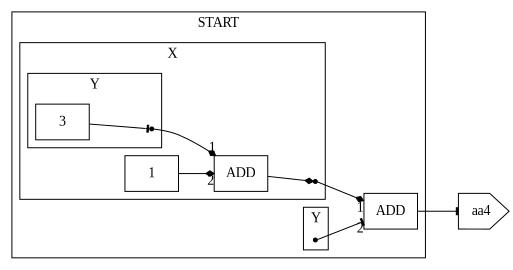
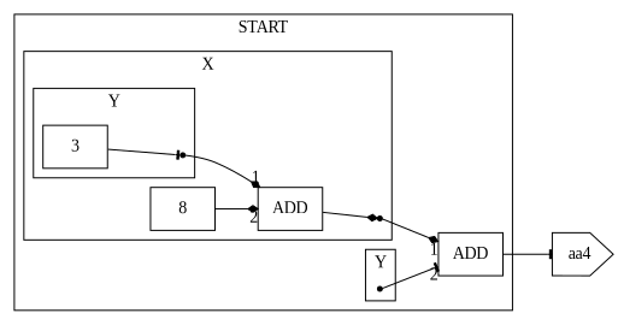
  digraph {
    color=hot_pink
    fontcolor=hot_pink
    fontname="Liberation Serif"
    fontsize=14
    rankdir=LR
    node [color=black fontcolor=black fontname="Liberation Serif" fontsize=14 shape=box]
    edge [arrowsize=0.7 arrowtail=none color=black fontcolor=black fontname="Liberation Serif" fontsize=14 arrowhead=diamond]
    aa4 [height=0.500000 orientation=270 shape=house width=0.750000]
    aa2 [height=0.055556 shape=point width=0.055556]
-   n3 [height=0.500000 label=1 width=0.750000]
+   n3 [height=0.500000 label=8 width=0.750000]
    aa3 [height=0.055556 shape=point width=0.055556]
    n5 [height=0.500000 label=3 width=0.750000]
    n6 [height=0.500000 label=ADD width=0.750000]
    aa6 [height=0.055556 shape=point width=0.055556]
    n8 [height=0.500000 label=ADD width=0.750000]
    subgraph sub_1 {
      rank=max
      aa4
    }
    subgraph cluster_2 {
      label=START
      n8
      subgraph cluster_3 {
        label=X
        n6
        subgraph sub_4 {
          label=X
          rank=max
          aa2
        }
        subgraph sub_5 {
          label=X
          rank=min
          n3
        }
        subgraph cluster_6 {
          label=Y
          subgraph sub_7 {
            label=Y
            rank=max
            aa3
          }
          subgraph sub_8 {
            label=Y
            rank=min
            n5
          }
        }
      }
      subgraph cluster_9 {
        label=Y
        subgraph sub_10 {
          label=Y
          rank=max
          aa6
        }
      }
    }
    aa2 -> n8 [headlabel=1]
    n3 -> n6 [headlabel=2]
    aa3 -> n6 [headlabel=1]
    n5 -> aa3 [arrowhead=tee]
    n6 -> aa2
    aa6 -> n8 [headlabel=2 arrowhead=tee]
    n8 -> aa4 [arrowhead=tee]
  }
